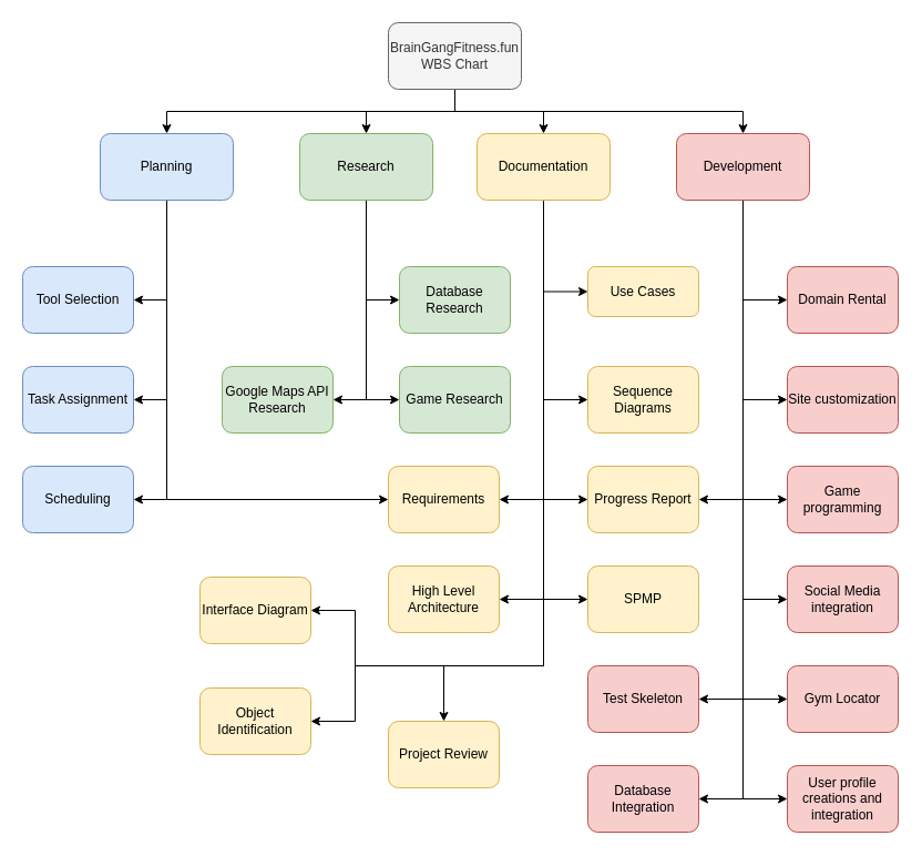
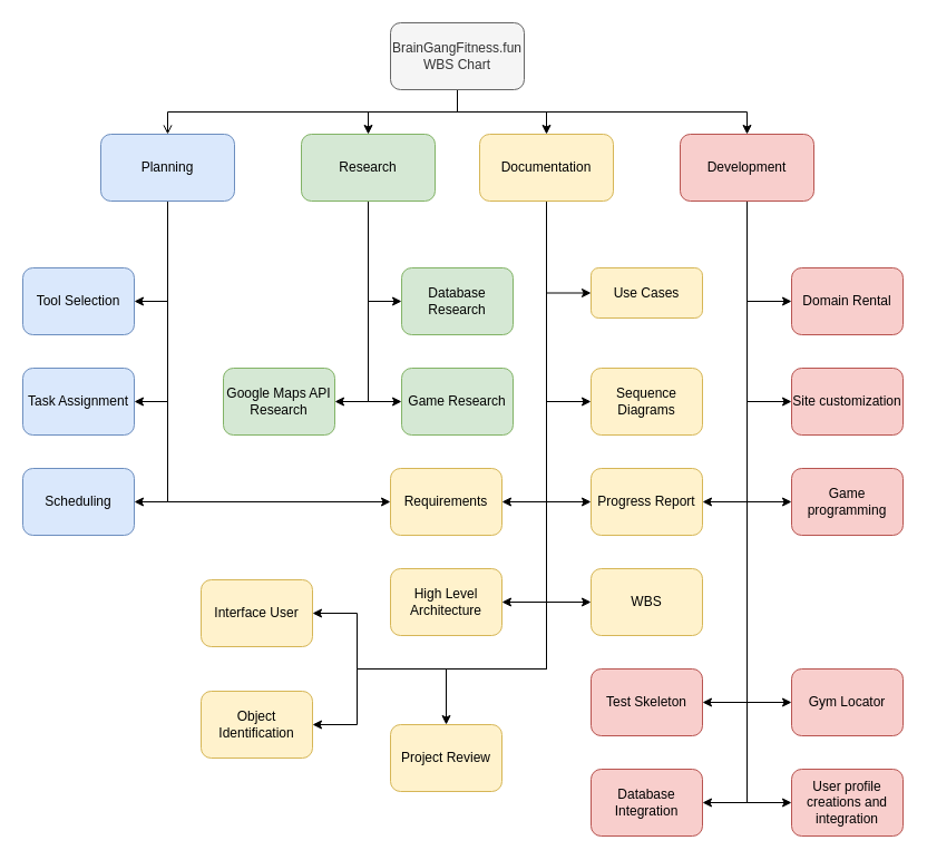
  <mxCell id="0" />
  <mxCell id="1" parent="0" />
- <mxCell id="2" style="edgeStyle=orthogonalEdgeStyle;rounded=0;orthogonalLoop=1;jettySize=auto;html=1;exitX=0.5;exitY=1;exitDx=0;exitDy=0;" edge="1" parent="1" source="6" target="15"><mxGeometry relative="1" as="geometry" /></mxCell>
+ <mxCell id="2" style="edgeStyle=orthogonalEdgeStyle;rounded=0;orthogonalLoop=1;jettySize=auto;html=1;exitX=0.5;exitY=1;exitDx=0;exitDy=0;endArrow=open;" edge="1" parent="1" source="6" target="15"><mxGeometry relative="1" as="geometry" /></mxCell>
  <mxCell id="3" style="edgeStyle=orthogonalEdgeStyle;rounded=0;orthogonalLoop=1;jettySize=auto;html=1;exitX=0.5;exitY=1;exitDx=0;exitDy=0;" edge="1" parent="1" source="6" target="10"><mxGeometry relative="1" as="geometry" /></mxCell>
  <mxCell id="4" style="edgeStyle=orthogonalEdgeStyle;rounded=0;orthogonalLoop=1;jettySize=auto;html=1;exitX=0.5;exitY=1;exitDx=0;exitDy=0;" edge="1" parent="1" source="6" target="25"><mxGeometry relative="1" as="geometry" /></mxCell>
  <mxCell id="5" style="edgeStyle=orthogonalEdgeStyle;rounded=0;orthogonalLoop=1;jettySize=auto;html=1;exitX=0.5;exitY=1;exitDx=0;exitDy=0;" edge="1" parent="1" source="6" target="35"><mxGeometry relative="1" as="geometry" /></mxCell>
  <mxCell id="6" value="BrainGangFitness.fun WBS Chart" style="rounded=1;whiteSpace=wrap;html=1;fillColor=#f5f5f5;strokeColor=#666666;fontColor=#333333;" vertex="1" parent="1"><mxGeometry x="350" y="20" width="120" height="60" as="geometry" /></mxCell>
  <mxCell id="7" style="edgeStyle=orthogonalEdgeStyle;rounded=0;orthogonalLoop=1;jettySize=auto;html=1;exitX=0.5;exitY=1;exitDx=0;exitDy=0;entryX=1;entryY=0.5;entryDx=0;entryDy=0;" edge="1" parent="1" source="10" target="39"><mxGeometry relative="1" as="geometry" /></mxCell>
  <mxCell id="8" style="edgeStyle=orthogonalEdgeStyle;rounded=0;orthogonalLoop=1;jettySize=auto;html=1;exitX=0.5;exitY=1;exitDx=0;exitDy=0;entryX=0;entryY=0.5;entryDx=0;entryDy=0;" edge="1" parent="1" source="10" target="40"><mxGeometry relative="1" as="geometry" /></mxCell>
  <mxCell id="9" style="edgeStyle=orthogonalEdgeStyle;rounded=0;orthogonalLoop=1;jettySize=auto;html=1;exitX=0.5;exitY=1;exitDx=0;exitDy=0;entryX=0;entryY=0.5;entryDx=0;entryDy=0;" edge="1" parent="1" source="10" target="41"><mxGeometry relative="1" as="geometry" /></mxCell>
  <mxCell id="10" value="Research" style="rounded=1;whiteSpace=wrap;html=1;fillColor=#d5e8d4;strokeColor=#82b366;" vertex="1" parent="1"><mxGeometry x="270" y="120" width="120" height="60" as="geometry" /></mxCell>
  <mxCell id="11" style="edgeStyle=orthogonalEdgeStyle;rounded=0;orthogonalLoop=1;jettySize=auto;html=1;exitX=0.5;exitY=1;exitDx=0;exitDy=0;entryX=1;entryY=0.5;entryDx=0;entryDy=0;" edge="1" parent="1" source="15" target="36"><mxGeometry relative="1" as="geometry" /></mxCell>
  <mxCell id="12" style="edgeStyle=orthogonalEdgeStyle;rounded=0;orthogonalLoop=1;jettySize=auto;html=1;exitX=0.5;exitY=1;exitDx=0;exitDy=0;entryX=1;entryY=0.5;entryDx=0;entryDy=0;" edge="1" parent="1" source="15" target="37"><mxGeometry relative="1" as="geometry" /></mxCell>
  <mxCell id="13" style="edgeStyle=orthogonalEdgeStyle;rounded=0;orthogonalLoop=1;jettySize=auto;html=1;exitX=0.5;exitY=1;exitDx=0;exitDy=0;entryX=1;entryY=0.5;entryDx=0;entryDy=0;" edge="1" parent="1" source="15" target="38"><mxGeometry relative="1" as="geometry" /></mxCell>
  <mxCell id="14" style="edgeStyle=orthogonalEdgeStyle;rounded=0;orthogonalLoop=1;jettySize=auto;html=1;exitX=0.5;exitY=1;exitDx=0;exitDy=0;entryX=0;entryY=0.5;entryDx=0;entryDy=0;" edge="1" parent="1" source="15" target="42"><mxGeometry relative="1" as="geometry" /></mxCell>
  <mxCell id="15" value="Planning" style="rounded=1;whiteSpace=wrap;html=1;fillColor=#dae8fc;strokeColor=#6c8ebf;" vertex="1" parent="1"><mxGeometry x="90" y="120" width="120" height="60" as="geometry" /></mxCell>
  <mxCell id="16" style="edgeStyle=orthogonalEdgeStyle;rounded=0;orthogonalLoop=1;jettySize=auto;html=1;exitX=0.5;exitY=1;exitDx=0;exitDy=0;entryX=1;entryY=0.5;entryDx=0;entryDy=0;" edge="1" parent="1" source="25" target="42"><mxGeometry relative="1" as="geometry"><Array as="points"><mxPoint x="490" y="450" /></Array></mxGeometry></mxCell>
  <mxCell id="17" style="edgeStyle=orthogonalEdgeStyle;rounded=0;orthogonalLoop=1;jettySize=auto;html=1;exitX=0.5;exitY=1;exitDx=0;exitDy=0;entryX=1;entryY=0.5;entryDx=0;entryDy=0;" edge="1" parent="1" source="25" target="43"><mxGeometry relative="1" as="geometry" /></mxCell>
  <mxCell id="18" style="edgeStyle=orthogonalEdgeStyle;rounded=0;orthogonalLoop=1;jettySize=auto;html=1;exitX=0.5;exitY=1;exitDx=0;exitDy=0;entryX=0;entryY=0.5;entryDx=0;entryDy=0;" edge="1" parent="1" source="25" target="44"><mxGeometry relative="1" as="geometry" /></mxCell>
  <mxCell id="19" style="edgeStyle=orthogonalEdgeStyle;rounded=0;orthogonalLoop=1;jettySize=auto;html=1;exitX=0.5;exitY=1;exitDx=0;exitDy=0;entryX=1;entryY=0.5;entryDx=0;entryDy=0;" edge="1" parent="1" source="25" target="46"><mxGeometry relative="1" as="geometry"><Array as="points"><mxPoint x="490" y="600" /><mxPoint x="320" y="600" /><mxPoint x="320" y="650" /></Array></mxGeometry></mxCell>
  <mxCell id="20" style="edgeStyle=orthogonalEdgeStyle;rounded=0;orthogonalLoop=1;jettySize=auto;html=1;exitX=0.5;exitY=1;exitDx=0;exitDy=0;entryX=1;entryY=0.5;entryDx=0;entryDy=0;" edge="1" parent="1" source="25" target="45"><mxGeometry relative="1" as="geometry"><Array as="points"><mxPoint x="490" y="600" /><mxPoint x="320" y="600" /><mxPoint x="320" y="550" /></Array></mxGeometry></mxCell>
  <mxCell id="21" style="edgeStyle=orthogonalEdgeStyle;rounded=0;orthogonalLoop=1;jettySize=auto;html=1;exitX=0.5;exitY=1;exitDx=0;exitDy=0;entryX=0;entryY=0.5;entryDx=0;entryDy=0;" edge="1" parent="1" source="25" target="48"><mxGeometry relative="1" as="geometry" /></mxCell>
  <mxCell id="22" style="edgeStyle=orthogonalEdgeStyle;rounded=0;orthogonalLoop=1;jettySize=auto;html=1;exitX=0.5;exitY=1;exitDx=0;exitDy=0;entryX=0;entryY=0.5;entryDx=0;entryDy=0;" edge="1" parent="1" source="25" target="49"><mxGeometry relative="1" as="geometry"><mxPoint x="490" y="368" as="targetPoint" /></mxGeometry></mxCell>
  <mxCell id="23" style="edgeStyle=orthogonalEdgeStyle;rounded=0;orthogonalLoop=1;jettySize=auto;html=1;exitX=0.5;exitY=1;exitDx=0;exitDy=0;entryX=0;entryY=0.5;entryDx=0;entryDy=0;" edge="1" parent="1" source="25" target="47"><mxGeometry relative="1" as="geometry"><mxPoint x="490" y="540" as="targetPoint" /></mxGeometry></mxCell>
  <mxCell id="24" style="edgeStyle=orthogonalEdgeStyle;rounded=0;orthogonalLoop=1;jettySize=auto;html=1;exitX=0.5;exitY=1;exitDx=0;exitDy=0;entryX=0.5;entryY=0;entryDx=0;entryDy=0;" edge="1" parent="1" source="25" target="57"><mxGeometry relative="1" as="geometry"><mxPoint x="410" y="650" as="targetPoint" /><Array as="points"><mxPoint x="490" y="600" /><mxPoint x="400" y="600" /></Array></mxGeometry></mxCell>
  <mxCell id="25" value="Documentation" style="rounded=1;whiteSpace=wrap;html=1;fillColor=#fff2cc;strokeColor=#d6b656;" vertex="1" parent="1"><mxGeometry x="430" y="120" width="120" height="60" as="geometry" /></mxCell>
  <mxCell id="26" style="edgeStyle=orthogonalEdgeStyle;rounded=0;orthogonalLoop=1;jettySize=auto;html=1;exitX=0.5;exitY=1;exitDx=0;exitDy=0;entryX=1;entryY=0.5;entryDx=0;entryDy=0;" edge="1" parent="1" source="35" target="44"><mxGeometry relative="1" as="geometry" /></mxCell>
  <mxCell id="27" style="edgeStyle=orthogonalEdgeStyle;rounded=0;orthogonalLoop=1;jettySize=auto;html=1;exitX=0.5;exitY=1;exitDx=0;exitDy=0;entryX=0;entryY=0.5;entryDx=0;entryDy=0;" edge="1" parent="1" source="35" target="50"><mxGeometry relative="1" as="geometry" /></mxCell>
  <mxCell id="28" style="edgeStyle=orthogonalEdgeStyle;rounded=0;orthogonalLoop=1;jettySize=auto;html=1;exitX=0.5;exitY=1;exitDx=0;exitDy=0;entryX=0;entryY=0.5;entryDx=0;entryDy=0;" edge="1" parent="1" source="35" target="51"><mxGeometry relative="1" as="geometry" /></mxCell>
  <mxCell id="29" style="edgeStyle=orthogonalEdgeStyle;rounded=0;orthogonalLoop=1;jettySize=auto;html=1;exitX=0.5;exitY=1;exitDx=0;exitDy=0;entryX=0;entryY=0.5;entryDx=0;entryDy=0;" edge="1" parent="1" source="35" target="52"><mxGeometry relative="1" as="geometry" /></mxCell>
- <mxCell id="30" style="edgeStyle=orthogonalEdgeStyle;rounded=0;orthogonalLoop=1;jettySize=auto;html=1;exitX=0.5;exitY=1;exitDx=0;exitDy=0;entryX=0;entryY=0.5;entryDx=0;entryDy=0;" edge="1" parent="1" source="35" target="53"><mxGeometry relative="1" as="geometry" /></mxCell>
  <mxCell id="31" style="edgeStyle=orthogonalEdgeStyle;rounded=0;orthogonalLoop=1;jettySize=auto;html=1;exitX=0.5;exitY=1;exitDx=0;exitDy=0;entryX=0;entryY=0.5;entryDx=0;entryDy=0;" edge="1" parent="1" source="35" target="54"><mxGeometry relative="1" as="geometry" /></mxCell>
  <mxCell id="32" style="edgeStyle=orthogonalEdgeStyle;rounded=0;orthogonalLoop=1;jettySize=auto;html=1;exitX=0.5;exitY=1;exitDx=0;exitDy=0;entryX=1;entryY=0.5;entryDx=0;entryDy=0;" edge="1" parent="1" source="35" target="55"><mxGeometry relative="1" as="geometry" /></mxCell>
  <mxCell id="33" style="edgeStyle=orthogonalEdgeStyle;rounded=0;orthogonalLoop=1;jettySize=auto;html=1;exitX=0.5;exitY=1;exitDx=0;exitDy=0;entryX=0;entryY=0.5;entryDx=0;entryDy=0;" edge="1" parent="1" source="35" target="56"><mxGeometry relative="1" as="geometry" /></mxCell>
  <mxCell id="34" style="edgeStyle=orthogonalEdgeStyle;rounded=0;orthogonalLoop=1;jettySize=auto;html=1;exitX=0.5;exitY=1;exitDx=0;exitDy=0;entryX=1;entryY=0.5;entryDx=0;entryDy=0;" edge="1" parent="1" source="35" target="58"><mxGeometry relative="1" as="geometry" /></mxCell>
  <mxCell id="35" value="Development" style="rounded=1;whiteSpace=wrap;html=1;fillColor=#f8cecc;strokeColor=#b85450;" vertex="1" parent="1"><mxGeometry x="610" y="120" width="120" height="60" as="geometry" /></mxCell>
  <mxCell id="36" value="Tool Selection" style="rounded=1;whiteSpace=wrap;html=1;fillColor=#dae8fc;strokeColor=#6c8ebf;" vertex="1" parent="1"><mxGeometry x="20" y="240" width="100" height="60" as="geometry" /></mxCell>
  <mxCell id="37" value="Task Assignment" style="rounded=1;whiteSpace=wrap;html=1;fillColor=#dae8fc;strokeColor=#6c8ebf;" vertex="1" parent="1"><mxGeometry x="20" y="330" width="100" height="60" as="geometry" /></mxCell>
  <mxCell id="38" value="Scheduling" style="rounded=1;whiteSpace=wrap;html=1;fillColor=#dae8fc;strokeColor=#6c8ebf;" vertex="1" parent="1"><mxGeometry x="20" y="420" width="100" height="60" as="geometry" /></mxCell>
  <mxCell id="39" value="Google Maps API Research" style="rounded=1;whiteSpace=wrap;html=1;fillColor=#d5e8d4;strokeColor=#82b366;" vertex="1" parent="1"><mxGeometry x="200" y="330" width="100" height="60" as="geometry" /></mxCell>
  <mxCell id="40" value="Database Research" style="rounded=1;whiteSpace=wrap;html=1;fillColor=#d5e8d4;strokeColor=#82b366;" vertex="1" parent="1"><mxGeometry x="360" y="240" width="100" height="60" as="geometry" /></mxCell>
  <mxCell id="41" value="Game Research" style="rounded=1;whiteSpace=wrap;html=1;fillColor=#d5e8d4;strokeColor=#82b366;" vertex="1" parent="1"><mxGeometry x="360" y="330" width="100" height="60" as="geometry" /></mxCell>
  <mxCell id="42" value="Requirements" style="rounded=1;whiteSpace=wrap;html=1;fillColor=#fff2cc;strokeColor=#d6b656;" vertex="1" parent="1"><mxGeometry x="350" y="420" width="100" height="60" as="geometry" /></mxCell>
  <mxCell id="43" value="High Level Architecture" style="rounded=1;whiteSpace=wrap;html=1;fillColor=#fff2cc;strokeColor=#d6b656;" vertex="1" parent="1"><mxGeometry x="350" y="510" width="100" height="60" as="geometry" /></mxCell>
  <mxCell id="44" value="Progress Report" style="rounded=1;whiteSpace=wrap;html=1;fillColor=#fff2cc;strokeColor=#d6b656;" vertex="1" parent="1"><mxGeometry x="530" y="420" width="100" height="60" as="geometry" /></mxCell>
- <mxCell id="45" value="Interface Diagram" style="rounded=1;whiteSpace=wrap;html=1;fillColor=#fff2cc;strokeColor=#d6b656;" vertex="1" parent="1"><mxGeometry x="180" y="520" width="100" height="60" as="geometry" /></mxCell>
+ <mxCell id="45" value="Interface User" style="rounded=1;whiteSpace=wrap;html=1;fillColor=#fff2cc;strokeColor=#d6b656;" vertex="1" parent="1"><mxGeometry x="180" y="520" width="100" height="60" as="geometry" /></mxCell>
  <mxCell id="46" value="Object Identification" style="rounded=1;whiteSpace=wrap;html=1;fillColor=#fff2cc;strokeColor=#d6b656;" vertex="1" parent="1"><mxGeometry x="180" y="620" width="100" height="60" as="geometry" /></mxCell>
- <mxCell id="47" value="SPMP" style="rounded=1;whiteSpace=wrap;html=1;fillColor=#fff2cc;strokeColor=#d6b656;" vertex="1" parent="1"><mxGeometry x="530" y="510" width="100" height="60" as="geometry" /></mxCell>
+ <mxCell id="47" value="WBS" style="rounded=1;whiteSpace=wrap;html=1;fillColor=#fff2cc;strokeColor=#d6b656;" vertex="1" parent="1"><mxGeometry x="530" y="510" width="100" height="60" as="geometry" /></mxCell>
  <mxCell id="48" value="Use Cases" style="rounded=1;whiteSpace=wrap;html=1;fillColor=#fff2cc;strokeColor=#d6b656;" vertex="1" parent="1"><mxGeometry x="530" y="240" width="100" height="45" as="geometry" /></mxCell>
  <mxCell id="49" value="Sequence Diagrams" style="rounded=1;whiteSpace=wrap;html=1;fillColor=#fff2cc;strokeColor=#d6b656;" vertex="1" parent="1"><mxGeometry x="530" y="330" width="100" height="60" as="geometry" /></mxCell>
  <mxCell id="50" value="Domain Rental" style="rounded=1;whiteSpace=wrap;html=1;fillColor=#f8cecc;strokeColor=#b85450;" vertex="1" parent="1"><mxGeometry x="710" y="240" width="100" height="60" as="geometry" /></mxCell>
  <mxCell id="51" value="Site customization" style="rounded=1;whiteSpace=wrap;html=1;fillColor=#f8cecc;strokeColor=#b85450;" vertex="1" parent="1"><mxGeometry x="710" y="330" width="100" height="60" as="geometry" /></mxCell>
  <mxCell id="52" value="Game programming" style="rounded=1;whiteSpace=wrap;html=1;fillColor=#f8cecc;strokeColor=#b85450;" vertex="1" parent="1"><mxGeometry x="710" y="420" width="100" height="60" as="geometry" /></mxCell>
- <mxCell id="53" value="Social Media integration" style="rounded=1;whiteSpace=wrap;html=1;fillColor=#f8cecc;strokeColor=#b85450;" vertex="1" parent="1"><mxGeometry x="710" y="510" width="100" height="60" as="geometry" /></mxCell>
  <mxCell id="54" value="Gym Locator" style="rounded=1;whiteSpace=wrap;html=1;fillColor=#f8cecc;strokeColor=#b85450;" vertex="1" parent="1"><mxGeometry x="710" y="600" width="100" height="60" as="geometry" /></mxCell>
  <mxCell id="55" value="Database Integration" style="rounded=1;whiteSpace=wrap;html=1;fillColor=#f8cecc;strokeColor=#b85450;" vertex="1" parent="1"><mxGeometry x="530" y="690" width="100" height="60" as="geometry" /></mxCell>
  <mxCell id="56" value="User profile creations and integration" style="rounded=1;whiteSpace=wrap;html=1;fillColor=#f8cecc;strokeColor=#b85450;" vertex="1" parent="1"><mxGeometry x="710" y="690" width="100" height="60" as="geometry" /></mxCell>
  <mxCell id="57" value="Project Review" style="rounded=1;whiteSpace=wrap;html=1;fillColor=#fff2cc;strokeColor=#d6b656;" vertex="1" parent="1"><mxGeometry x="350" y="650" width="100" height="60" as="geometry" /></mxCell>
  <mxCell id="58" value="Test Skeleton" style="rounded=1;whiteSpace=wrap;html=1;fillColor=#f8cecc;strokeColor=#b85450;" vertex="1" parent="1"><mxGeometry x="530" y="600" width="100" height="60" as="geometry" /></mxCell>
